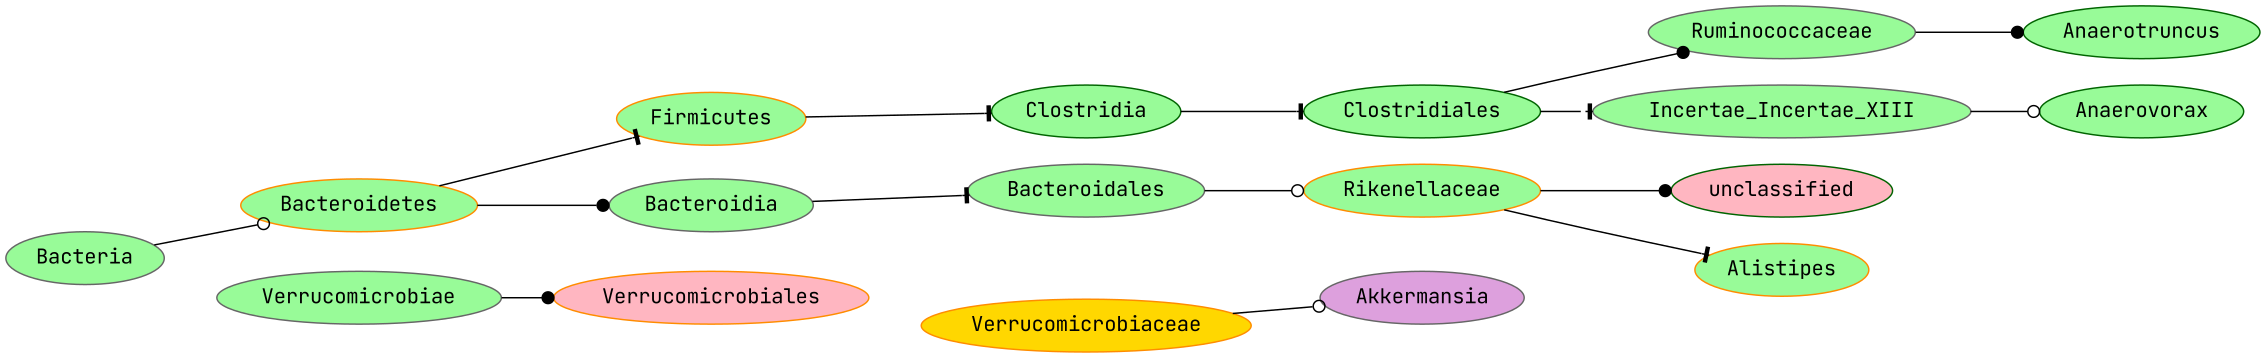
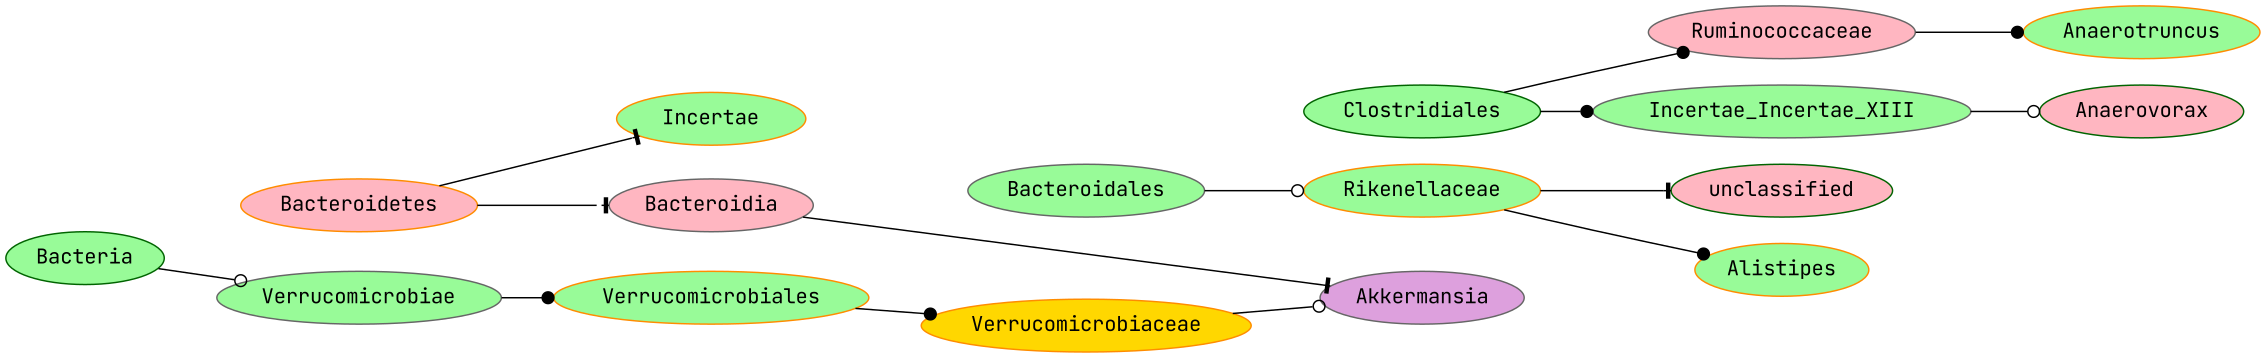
  digraph {
    fontname="JetBrains Mono"
    rankdir=LR
    node [color=darkorange fillcolor=palegreen fontname="JetBrains Mono" style=filled]
    edge [arrowhead=dot fontname="JetBrains Mono"]
-   n1 [color=darkgreen label=Anaerotruncus]
-   n2 [color=gray40 label=Ruminococcaceae]
+   n1 [label=Anaerotruncus]
+   n2 [color=gray40 fillcolor=lightpink label=Ruminococcaceae]
    n3 [color=darkgreen label=Clostridiales]
    n4 [color=gray40 label=Incertae_Incertae_XIII]
-   n5 [color=darkgreen label=Anaerovorax]
-   n6 [color=darkgreen label=Clostridia]
-   n7 [label=Firmicutes]
-   n8 [color=gray40 label=Bacteria]
-   n9 [label=Bacteroidetes]
-   n10 [color=gray40 label=Bacteroidia]
+   n5 [color=darkgreen fillcolor=lightpink label=Anaerovorax]
+   n7 [label=Incertae]
+   n8 [color=darkgreen label=Bacteria]
+   n9 [fillcolor=lightpink label=Bacteroidetes]
+   n10 [color=gray40 fillcolor=lightpink label=Bacteroidia]
    n11 [color=darkgreen fillcolor=lightpink label=unclassified]
    n12 [label=Rikenellaceae]
    n13 [label=Alistipes]
    n14 [color=gray40 label=Bacteroidales]
    n15 [color=gray40 fillcolor=plum label=Akkermansia]
    n16 [fillcolor=gold label=Verrucomicrobiaceae]
-   n17 [fillcolor=lightpink label=Verrucomicrobiales]
+   n17 [label=Verrucomicrobiales]
    n18 [color=gray40 label=Verrucomicrobiae]
    n2 -> n1
    n3 -> n2
-   n3 -> n4 [arrowhead=tee]
+   n3 -> n4
    n4 -> n5 [arrowhead=odot]
-   n6 -> n3 [arrowhead=tee]
-   n7 -> n6 [arrowhead=tee]
-   n8 -> n9 [arrowhead=odot]
+   n8 -> n18 [arrowhead=odot]
    n9 -> n7 [arrowhead=tee]
-   n9 -> n10
-   n10 -> n14 [arrowhead=tee]
-   n12 -> n11
-   n12 -> n13 [arrowhead=tee]
+   n9 -> n10 [arrowhead=tee]
+   n10 -> n15 [arrowhead=tee]
+   n12 -> n11 [arrowhead=tee]
+   n12 -> n13
    n14 -> n12 [arrowhead=odot]
    n16 -> n15 [arrowhead=odot]
+   n17 -> n16
    n18 -> n17
  }
